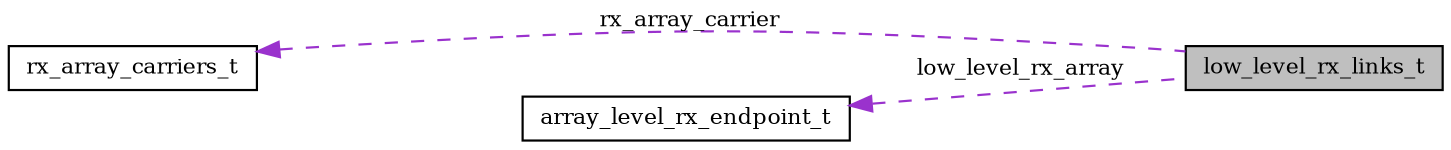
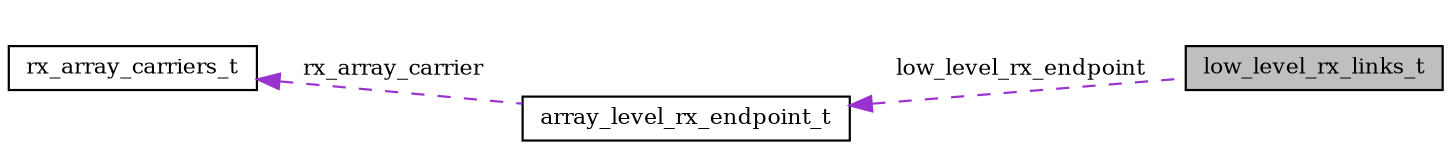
  digraph {
    fontname="DejaVu Serif"
    rankdir=LR
    node [color=black fontname="DejaVu Serif" fontsize=10 shape=record]
    edge [color=darkorchid3 dir=back fontname="DejaVu Serif" fontsize=10 labelfontname=Helvetica labelfontsize=10 style=dashed]
    n1 [fillcolor=grey75 fontcolor=black height=0.2 label=low_level_rx_links_t style=filled width=0.4]
    n2 [height=0.2 label=array_level_rx_endpoint_t width=0.4]
    n3 [height=0.2 label=rx_array_carriers_t width=0.4]
-   n2 -> n1 [label=" low_level_rx_array"]
-   n3 -> n1 [label=" rx_array_carrier"]
+   n2 -> n1 [label=" low_level_rx_endpoint"]
+   n3 -> n2 [label=" rx_array_carrier"]
  }
